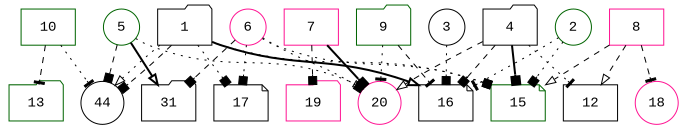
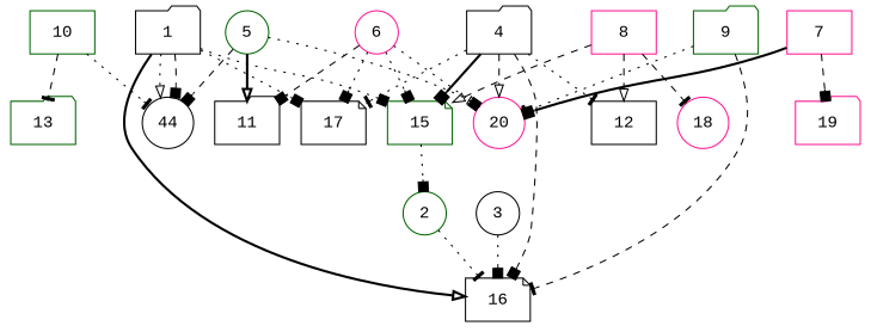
  digraph {
    fontname="Liberation Mono"
    node [alpha=0.06 color=black fontname="Liberation Mono" shape=circle]
    edge [arrowhead=box fontname="Liberation Mono" style=dotted]
    1 [alpha=0.05 expect_size=16898048 shape=folder]
    n2 [expect_size=7088128 label=44]
    15 [color=darkgreen expect_size=35577856 shape=note]
    16 [expect_size=14621696 shape=note]
    17 [alpha=0.15 expect_size=38989824 shape=note]
    2 [alpha=0.03 color=darkgreen expect_size=17529856]
    3 [alpha=0.18 expect_size=11236352]
    19 [alpha=0.16 color=deeppink expect_size=40301568 shape=folder]
    4 [alpha=0.12 expect_size=37377024 shape=folder]
    12 [alpha=0.16 expect_size=5292032 shape=box]
    20 [alpha=0.09 color=deeppink expect_size=44906496]
    5 [alpha=0.11 color=darkgreen expect_size=36519936]
-   11 [alpha=0.18 expect_size=41162752 shape=folder label=31]
+   11 [alpha=0.18 expect_size=41162752 shape=folder]
    6 [alpha=0.10 color=deeppink expect_size=40568832]
    7 [alpha=0.11 color=deeppink expect_size=25582592 shape=box]
    8 [alpha=0.09 color=deeppink expect_size=11336704 shape=box]
    18 [alpha=0.02 color=deeppink expect_size=18589696]
    9 [alpha=0.02 color=darkgreen expect_size=36420608 shape=folder]
    10 [alpha=0.13 color=darkgreen expect_size=46629888 shape=box]
    13 [alpha=0.03 color=darkgreen expect_size=11402240 shape=folder]
    1 -> n2 [arrowhead=onormal]
    1 -> n2 [style=dashed]
    1 -> 15
    1 -> 16 [arrowhead=onormal style=bold]
    1 -> 17
-   2 -> 15
+   15 -> 2
    2 -> 16 [arrowhead=tee]
    3 -> 16
    4 -> 15 [style=bold]
    4 -> 16 [style=dashed]
+   4 -> 17 [arrowhead=tee]
    4 -> 12 [arrowhead=tee]
    4 -> 20 [arrowhead=onormal style=dashed]
    5 -> n2 [style=dashed]
    5 -> 20 [arrowhead=onormal]
    5 -> 11 [arrowhead=onormal style=bold]
    6 -> 15
    6 -> 17
    6 -> 20
    6 -> 11 [style=dashed]
    7 -> 19 [style=dashed]
    7 -> 20 [style=bold]
    8 -> 15 [arrowhead=onormal style=dashed]
    8 -> 12 [arrowhead=onormal style=dashed]
    8 -> 18 [arrowhead=tee style=dashed]
    9 -> 16 [arrowhead=tee style=dashed]
    9 -> 20 [arrowhead=tee]
    10 -> n2 [arrowhead=tee]
    10 -> 13 [arrowhead=tee style=dashed]
  }
